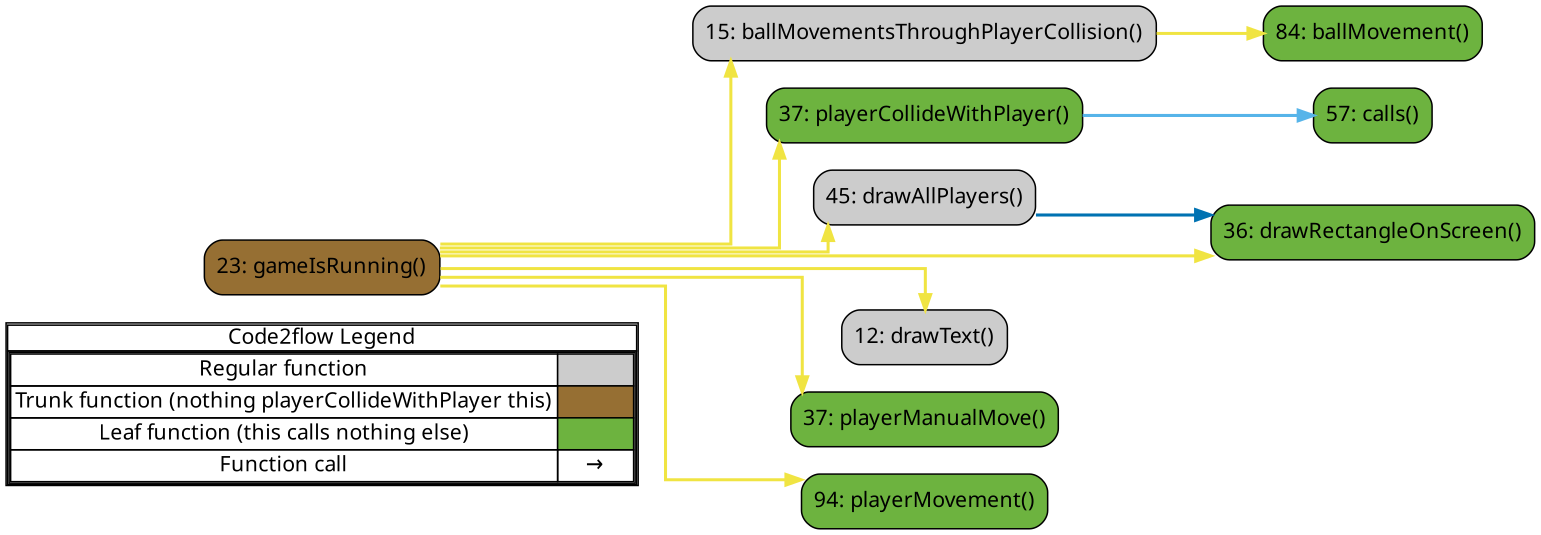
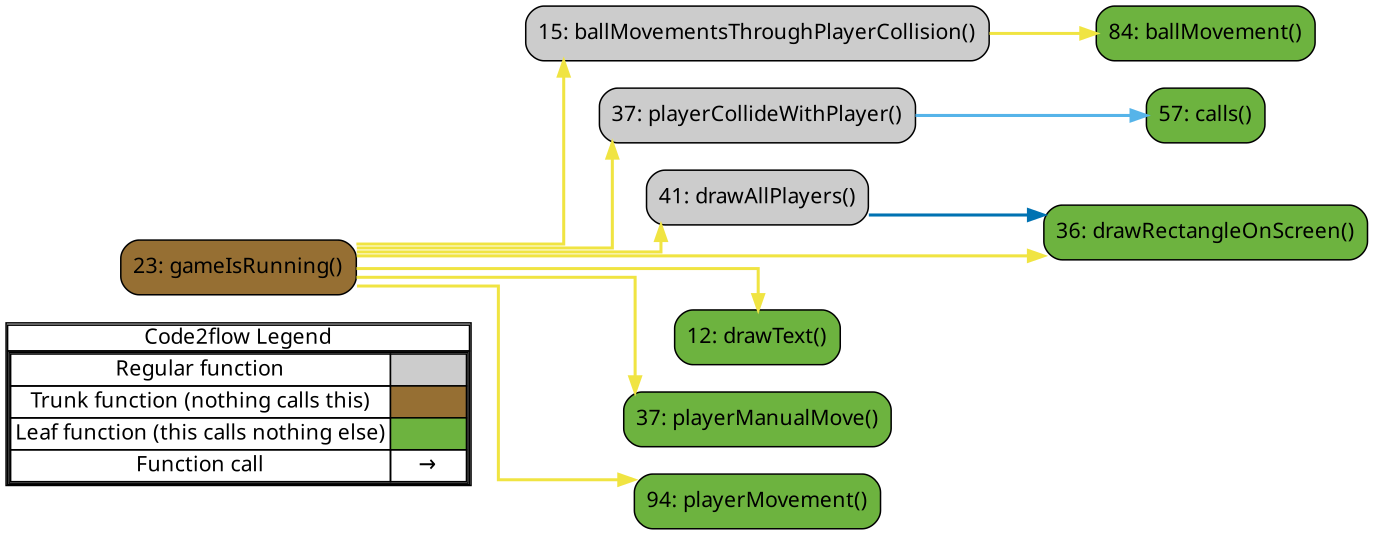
  digraph {
    concentrate=true
    fontname="Noto Sans"
    rankdir=LR
    splines=ortho
    node [fontname="Noto Sans" shape=rect fillcolor="#6db33f" style="rounded,filled"]
    edge [color="#F0E442" fontname="Noto Sans" penwidth=2]
-   n1 [label=<         <table cellspacing="0" cellpadding="0" border="1"><tr><td>Code2flow Legend</td></tr><tr><td>         <table cellspacing="0">         <tr><td>Regular function</td><td width="50px" bgcolor='#cccccc'></td></tr>         <tr><td>Trunk function (nothing playerCollideWithPlayer this)</td><td bgcolor='#966F33'></td></tr>         <tr><td>Leaf function (this calls nothing else)</td><td bgcolor='#6db33f'></td></tr>         <tr><td>Function call</td><td><font color='black'>&#8594;</font></td></tr>         </table></td></tr></table>         > margin=0 shape=none fillcolor="" style=""]
+   n1 [label=<         <table cellspacing="0" cellpadding="0" border="1"><tr><td>Code2flow Legend</td></tr><tr><td>         <table cellspacing="0">         <tr><td>Regular function</td><td width="50px" bgcolor='#cccccc'></td></tr>         <tr><td>Trunk function (nothing calls this)</td><td bgcolor='#966F33'></td></tr>         <tr><td>Leaf function (this calls nothing else)</td><td bgcolor='#6db33f'></td></tr>         <tr><td>Function call</td><td><font color='black'>&#8594;</font></td></tr>         </table></td></tr></table>         > margin=0 shape=none fillcolor="" style=""]
    n2 [fillcolor="#cccccc" label="15: ballMovementsThroughPlayerCollision()"]
-   n3 [label="37: playerCollideWithPlayer()"]
-   n4 [fillcolor="#cccccc" label="45: drawAllPlayers()"]
+   n3 [fillcolor="#cccccc" label="37: playerCollideWithPlayer()"]
+   n4 [fillcolor="#cccccc" label="41: drawAllPlayers()"]
    n5 [label="36: drawRectangleOnScreen()"]
-   n6 [fillcolor="#cccccc" label="12: drawText()"]
+   n6 [label="12: drawText()"]
    n7 [fillcolor="#966F33" label="23: gameIsRunning()"]
    n8 [label="84: ballMovement()"]
    n9 [label="57: calls()"]
    n10 [label="37: playerManualMove()"]
    n11 [label="94: playerMovement()"]
    subgraph sub_1 {
      label=legend
      rank=min
      n1
    }
    subgraph sub_2 {
      label="File: Collision"
      style=dotted
      n2
      n3
    }
    subgraph sub_3 {
      label="File: Drawing"
      style=dotted
      n4
      n5
      n6
    }
    subgraph sub_4 {
      label="File: GameActions"
      style=dotted
      n7
    }
    subgraph sub_5 {
      label="File: Movement"
      style=dotted
      n8
      n9
      n10
      n11
    }
    n2 -> n8
    n3 -> n9 [color="#56B4E9"]
    n4 -> n5 [color="#0072B2"]
    n7 -> n2
    n7 -> n3
    n7 -> n4
    n7 -> n5
    n7 -> n6
    n7 -> n10
    n7 -> n11
  }
